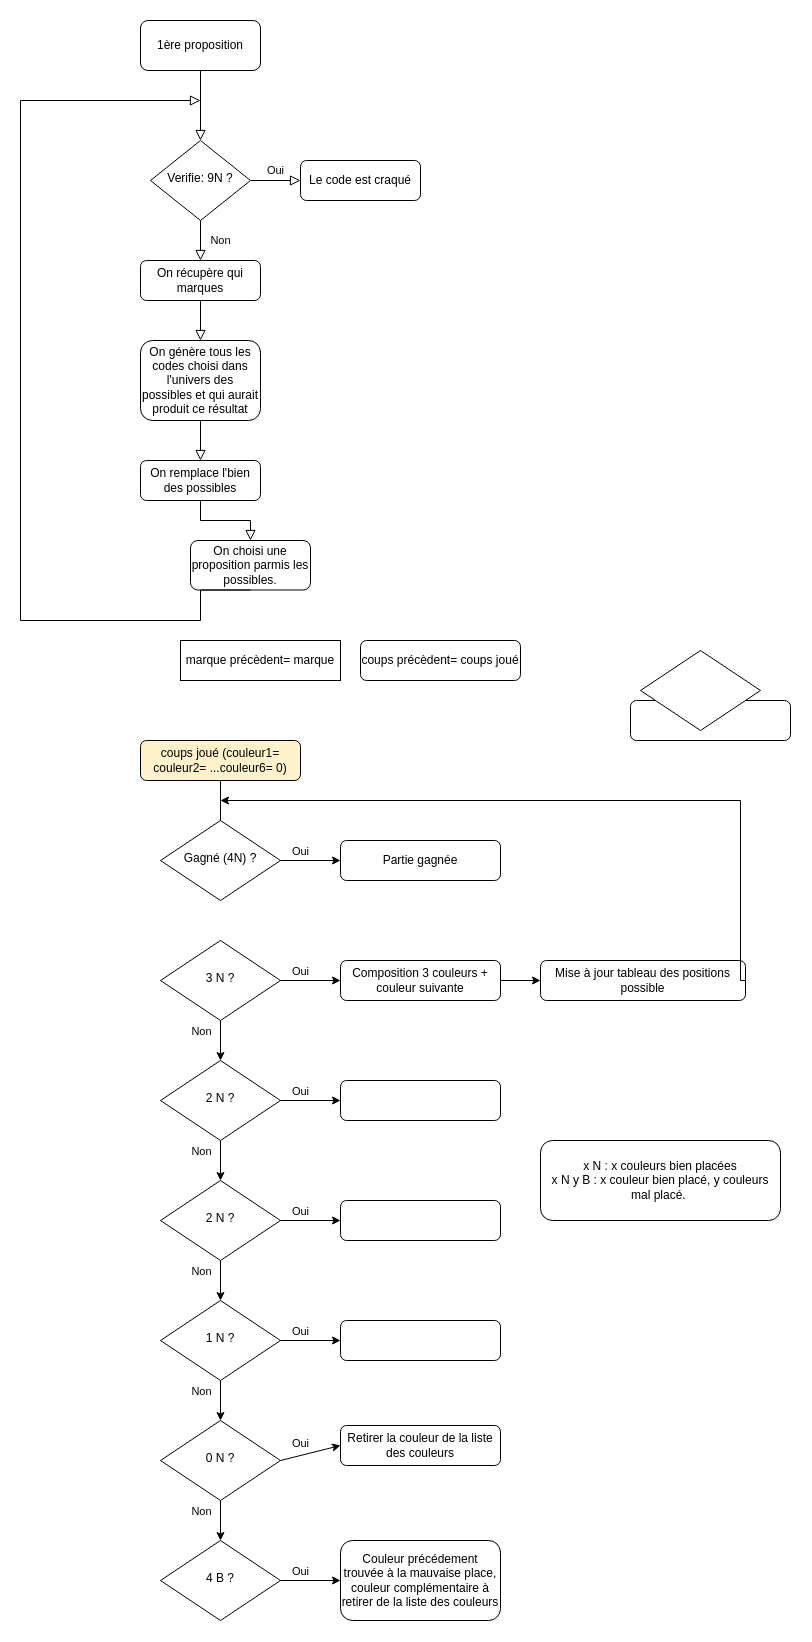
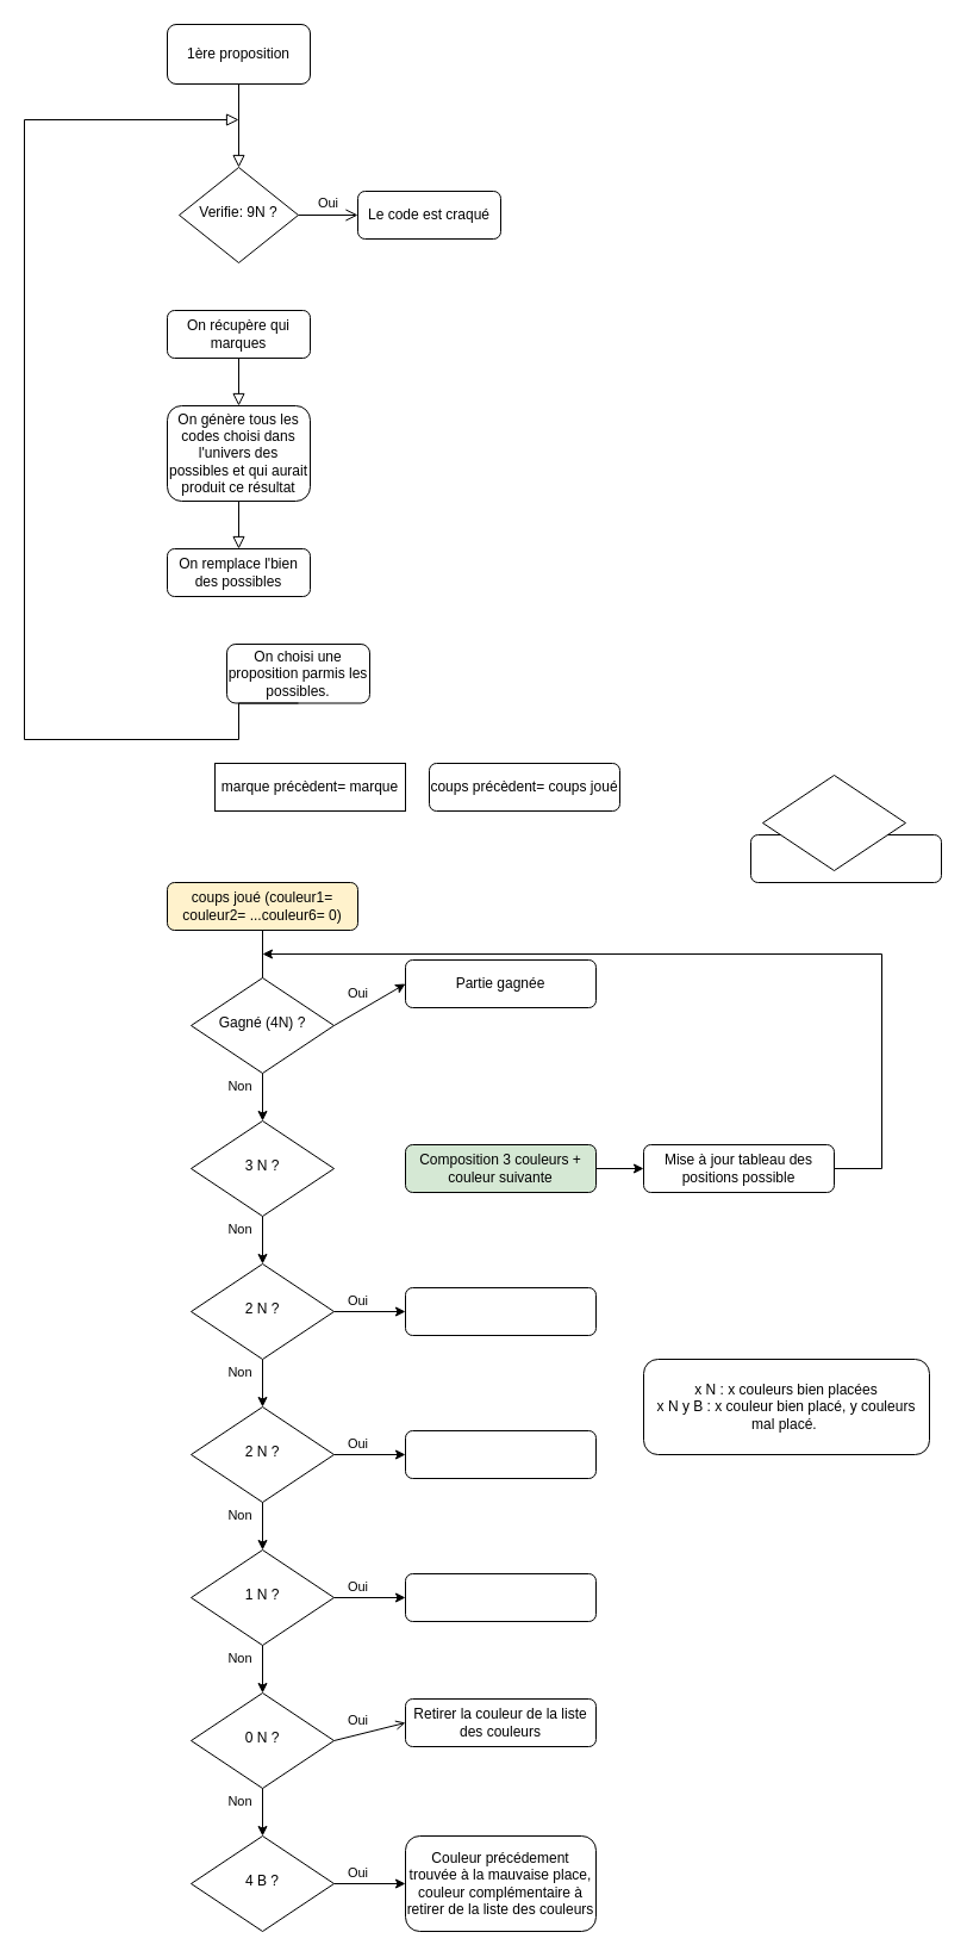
  <mxCell id="0" />
  <mxCell id="1" parent="0" />
  <mxCell id="2" value="" style="rounded=0;html=1;jettySize=auto;orthogonalLoop=1;fontSize=11;endArrow=block;endFill=0;endSize=8;strokeWidth=1;shadow=0;labelBackgroundColor=none;edgeStyle=orthogonalEdgeStyle;" parent="1" source="3" target="6" edge="1"><mxGeometry relative="1" as="geometry" /></mxCell>
  <mxCell id="3" value="1ère proposition" style="rounded=1;whiteSpace=wrap;html=1;fontSize=12;glass=0;strokeWidth=1;shadow=0;" parent="1" vertex="1"><mxGeometry x="140" y="20" width="120" height="50" as="geometry" /></mxCell>
- <mxCell id="4" value="Non" style="rounded=0;html=1;jettySize=auto;orthogonalLoop=1;fontSize=11;endArrow=block;endFill=0;endSize=8;strokeWidth=1;shadow=0;labelBackgroundColor=none;edgeStyle=orthogonalEdgeStyle;" parent="1" source="6" target="8" edge="1"><mxGeometry y="20" relative="1" as="geometry"><mxPoint as="offset" /></mxGeometry></mxCell>
- <mxCell id="5" value="Oui" style="edgeStyle=orthogonalEdgeStyle;rounded=0;html=1;jettySize=auto;orthogonalLoop=1;fontSize=11;endArrow=block;endFill=0;endSize=8;strokeWidth=1;shadow=0;labelBackgroundColor=none;" parent="1" source="6" target="7" edge="1"><mxGeometry y="10" relative="1" as="geometry"><mxPoint as="offset" /></mxGeometry></mxCell>
+ <mxCell id="5" value="Oui" style="edgeStyle=orthogonalEdgeStyle;rounded=0;html=1;jettySize=auto;orthogonalLoop=1;fontSize=11;endArrow=open;endFill=0;endSize=8;strokeWidth=1;shadow=0;labelBackgroundColor=none;" parent="1" source="6" target="7" edge="1"><mxGeometry y="10" relative="1" as="geometry"><mxPoint as="offset" /></mxGeometry></mxCell>
  <mxCell id="6" value="Verifie: 9N ?" style="rhombus;whiteSpace=wrap;html=1;shadow=0;fontFamily=Helvetica;fontSize=12;align=center;strokeWidth=1;spacing=6;spacingTop=-4;" parent="1" vertex="1"><mxGeometry x="150" y="140" width="100" height="80" as="geometry" /></mxCell>
  <mxCell id="7" value="Le code est craqué" style="rounded=1;whiteSpace=wrap;html=1;fontSize=12;glass=0;strokeWidth=1;shadow=0;" parent="1" vertex="1"><mxGeometry x="300" y="160" width="120" height="40" as="geometry" /></mxCell>
  <mxCell id="8" value="On récupère qui marques" style="rounded=1;whiteSpace=wrap;html=1;fontSize=12;glass=0;strokeWidth=1;shadow=0;" parent="1" vertex="1"><mxGeometry x="140" y="260" width="120" height="40" as="geometry" /></mxCell>
  <mxCell id="9" value="On génère tous les codes choisi dans l'univers des possibles et qui aurait produit ce résultat" style="rounded=1;whiteSpace=wrap;html=1;fontSize=12;glass=0;strokeWidth=1;shadow=0;" parent="1" vertex="1"><mxGeometry x="140" y="340" width="120" height="80" as="geometry" /></mxCell>
  <mxCell id="10" value="" style="rounded=0;html=1;jettySize=auto;orthogonalLoop=1;fontSize=11;endArrow=block;endFill=0;endSize=8;strokeWidth=1;shadow=0;labelBackgroundColor=none;edgeStyle=orthogonalEdgeStyle;exitX=0.5;exitY=1;exitDx=0;exitDy=0;entryX=0.5;entryY=0;entryDx=0;entryDy=0;" parent="1" source="8" target="9" edge="1"><mxGeometry relative="1" as="geometry"><mxPoint x="210" y="100" as="sourcePoint" /><mxPoint x="210" y="150" as="targetPoint" /></mxGeometry></mxCell>
  <mxCell id="11" value="On remplace l'bien des possibles" style="rounded=1;whiteSpace=wrap;html=1;fontSize=12;glass=0;strokeWidth=1;shadow=0;" parent="1" vertex="1"><mxGeometry x="140" y="460" width="120" height="40" as="geometry" /></mxCell>
  <mxCell id="12" value="" style="rounded=0;html=1;jettySize=auto;orthogonalLoop=1;fontSize=11;endArrow=block;endFill=0;endSize=8;strokeWidth=1;shadow=0;labelBackgroundColor=none;edgeStyle=orthogonalEdgeStyle;exitX=0.5;exitY=1;exitDx=0;exitDy=0;entryX=0.5;entryY=0;entryDx=0;entryDy=0;" parent="1" source="9" target="11" edge="1"><mxGeometry relative="1" as="geometry"><mxPoint x="210" y="300" as="sourcePoint" /><mxPoint x="210" y="340" as="targetPoint" /></mxGeometry></mxCell>
- <mxCell id="13" value="" style="rounded=0;html=1;jettySize=auto;orthogonalLoop=1;fontSize=11;endArrow=block;endFill=0;endSize=8;strokeWidth=1;shadow=0;labelBackgroundColor=none;edgeStyle=orthogonalEdgeStyle;exitX=0.5;exitY=1;exitDx=0;exitDy=0;entryX=0.5;entryY=0;entryDx=0;entryDy=0;" parent="1" source="11" target="14" edge="1"><mxGeometry relative="1" as="geometry"><mxPoint x="210" y="140.5" as="sourcePoint" /><mxPoint x="100" y="150.5" as="targetPoint" /></mxGeometry></mxCell>
  <mxCell id="14" value="On choisi une proposition parmis les possibles." style="rounded=1;whiteSpace=wrap;html=1;fontSize=12;glass=0;strokeWidth=1;shadow=0;" parent="1" vertex="1"><mxGeometry x="190" y="540" width="120" height="49.5" as="geometry" /></mxCell>
  <mxCell id="15" value="" style="rounded=0;html=1;jettySize=auto;orthogonalLoop=1;fontSize=11;endArrow=block;endFill=0;endSize=8;strokeWidth=1;shadow=0;labelBackgroundColor=none;edgeStyle=orthogonalEdgeStyle;exitX=0.5;exitY=1;exitDx=0;exitDy=0;" parent="1" source="14" edge="1"><mxGeometry relative="1" as="geometry"><mxPoint x="210" y="540" as="sourcePoint" /><mxPoint x="200" y="100" as="targetPoint" /><Array as="points"><mxPoint x="200" y="620" /><mxPoint x="20" y="620" /><mxPoint x="20" y="100" /></Array></mxGeometry></mxCell>
  <mxCell id="16" value="coups joué (couleur1= couleur2= ...couleur6= 0)" style="rounded=1;whiteSpace=wrap;html=1;fontSize=12;glass=0;strokeWidth=1;shadow=0;fillColor=#fff2cc;" parent="1" vertex="1"><mxGeometry x="140" y="740" width="160" height="40" as="geometry" /></mxCell>
  <mxCell id="17" value="Gagné (4N) ?" style="rhombus;whiteSpace=wrap;html=1;shadow=0;fontFamily=Helvetica;fontSize=12;align=center;strokeWidth=1;spacing=6;spacingTop=-4;" parent="1" vertex="1"><mxGeometry x="160" y="820" width="120" height="80" as="geometry" /></mxCell>
  <mxCell id="18" value="" style="rounded=1;whiteSpace=wrap;html=1;fontSize=12;glass=0;strokeWidth=1;shadow=0;" parent="1" vertex="1"><mxGeometry x="630" y="700" width="160" height="40" as="geometry" /></mxCell>
  <mxCell id="19" value="marque précèdent= marque" style="whiteSpace=wrap;html=1;fontSize=12;glass=0;strokeWidth=1;shadow=0;rounded=0;" parent="1" vertex="1"><mxGeometry x="180" y="640" width="160" height="40" as="geometry" /></mxCell>
- <mxCell id="20" value="Composition 3 couleurs + couleur suivante" style="rounded=1;whiteSpace=wrap;html=1;fontSize=12;glass=0;strokeWidth=1;shadow=0;" parent="1" vertex="1"><mxGeometry x="340" y="960" width="160" height="40" as="geometry" /></mxCell>
+ <mxCell id="20" value="Composition 3 couleurs + couleur suivante" style="rounded=1;whiteSpace=wrap;html=1;fontSize=12;glass=0;strokeWidth=1;shadow=0;fillColor=#d5e8d4;" parent="1" vertex="1"><mxGeometry x="340" y="960" width="160" height="40" as="geometry" /></mxCell>
  <mxCell id="21" value="x N : x couleurs bien placées&lt;br&gt;x N y B : x&amp;nbsp;couleur bien placé, y couleurs mal placé.&amp;nbsp;" style="rounded=1;whiteSpace=wrap;html=1;fontSize=12;glass=0;strokeWidth=1;shadow=0;" parent="1" vertex="1"><mxGeometry x="540" y="1140" width="240" height="80" as="geometry" /></mxCell>
- <mxCell id="22" value="Partie gagnée" style="rounded=1;whiteSpace=wrap;html=1;fontSize=12;glass=0;strokeWidth=1;shadow=0;" parent="1" vertex="1"><mxGeometry x="340" y="840" width="160" height="40" as="geometry" /></mxCell>
+ <mxCell id="22" value="Partie gagnée" style="rounded=1;whiteSpace=wrap;html=1;fontSize=12;glass=0;strokeWidth=1;shadow=0;" parent="1" vertex="1"><mxGeometry x="340" y="805" width="160" height="40" as="geometry" /></mxCell>
  <mxCell id="23" value="" style="rhombus;whiteSpace=wrap;html=1;shadow=0;fontFamily=Helvetica;fontSize=12;align=center;strokeWidth=1;spacing=6;spacingTop=-4;" parent="1" vertex="1"><mxGeometry x="640" y="650" width="120" height="80" as="geometry" /></mxCell>
  <mxCell id="24" value="3 N ?" style="rhombus;whiteSpace=wrap;html=1;shadow=0;fontFamily=Helvetica;fontSize=12;align=center;strokeWidth=1;spacing=6;spacingTop=-4;" parent="1" vertex="1"><mxGeometry x="160" y="940" width="120" height="80" as="geometry" /></mxCell>
  <mxCell id="25" value="" style="endArrow=classic;html=1;rounded=0;exitX=1;exitY=0.5;exitDx=0;exitDy=0;entryX=0;entryY=0.5;entryDx=0;entryDy=0;" parent="1" source="17" target="22" edge="1"><mxGeometry relative="1" as="geometry"><mxPoint x="340" y="720" as="sourcePoint" /><mxPoint x="440" y="720" as="targetPoint" /><Array as="points" /></mxGeometry></mxCell>
  <mxCell id="26" value="Oui" style="edgeLabel;resizable=0;html=1;align=center;verticalAlign=middle;" parent="25" connectable="0" vertex="1"><mxGeometry relative="1" as="geometry"><mxPoint x="-11" y="-10" as="offset" /></mxGeometry></mxCell>
- <mxCell id="27" value="" style="endArrow=classic;html=1;rounded=0;exitX=1;exitY=0.5;exitDx=0;exitDy=0;entryX=0;entryY=0.5;entryDx=0;entryDy=0;" parent="1" source="24" target="20" edge="1"><mxGeometry relative="1" as="geometry"><mxPoint x="550" y="550" as="sourcePoint" /><mxPoint x="610" y="550" as="targetPoint" /><Array as="points" /></mxGeometry></mxCell>
- <mxCell id="28" value="Oui" style="edgeLabel;resizable=0;html=1;align=center;verticalAlign=middle;" parent="27" connectable="0" vertex="1"><mxGeometry relative="1" as="geometry"><mxPoint x="-11" y="-10" as="offset" /></mxGeometry></mxCell>
  <mxCell id="29" value="" style="endArrow=classic;html=1;rounded=0;entryX=0.5;entryY=0;entryDx=0;entryDy=0;exitX=0.5;exitY=1;exitDx=0;exitDy=0;" parent="1" source="41" target="45" edge="1"><mxGeometry relative="1" as="geometry"><mxPoint x="529" y="610" as="sourcePoint" /><mxPoint x="529" y="650" as="targetPoint" /><Array as="points" /></mxGeometry></mxCell>
  <mxCell id="30" value="Non" style="edgeLabel;resizable=0;html=1;align=center;verticalAlign=middle;" parent="29" connectable="0" vertex="1"><mxGeometry relative="1" as="geometry"><mxPoint x="-20" y="-10" as="offset" /></mxGeometry></mxCell>
  <mxCell id="31" value="" style="endArrow=classic;html=1;rounded=0;entryX=0.5;entryY=0;entryDx=0;entryDy=0;exitX=0.5;exitY=1;exitDx=0;exitDy=0;" parent="1" source="24" target="41" edge="1"><mxGeometry relative="1" as="geometry"><mxPoint x="539" as="sourcePoint" y="620" /><mxPoint x="539" y="660" as="targetPoint" /><Array as="points" /></mxGeometry></mxCell>
  <mxCell id="32" value="Non" style="edgeLabel;resizable=0;html=1;align=center;verticalAlign=middle;" parent="31" connectable="0" vertex="1"><mxGeometry relative="1" as="geometry"><mxPoint x="-20" y="-10" as="offset" /></mxGeometry></mxCell>
  <mxCell id="33" value="Non" style="edgeLabel;resizable=0;html=1;align=center;verticalAlign=middle;" parent="31" connectable="0" vertex="1"><mxGeometry relative="1" as="geometry"><mxPoint x="-20" y="110" as="offset" /></mxGeometry></mxCell>
  <mxCell id="34" value="Non" style="edgeLabel;resizable=0;html=1;align=center;verticalAlign=middle;" parent="31" connectable="0" vertex="1"><mxGeometry relative="1" as="geometry"><mxPoint x="-20" y="230" as="offset" /></mxGeometry></mxCell>
  <mxCell id="35" value="Non" style="edgeLabel;resizable=0;html=1;align=center;verticalAlign=middle;" parent="31" connectable="0" vertex="1"><mxGeometry relative="1" as="geometry"><mxPoint x="-20" y="350" as="offset" /></mxGeometry></mxCell>
  <mxCell id="36" value="Non" style="edgeLabel;resizable=0;html=1;align=center;verticalAlign=middle;" connectable="0" vertex="1" parent="31"><mxGeometry relative="1" as="geometry"><mxPoint x="-20" y="470" as="offset" /></mxGeometry></mxCell>
+ <mxCell id="37" value="" style="endArrow=classic;html=1;rounded=0;exitX=0.5;exitY=1;exitDx=0;exitDy=0;entryX=0.5;entryY=0;entryDx=0;entryDy=0;" parent="1" source="17" target="24" edge="1"><mxGeometry relative="1" as="geometry"><mxPoint x="549" y="630" as="sourcePoint" /><mxPoint x="220" y="930" as="targetPoint" /><Array as="points" /></mxGeometry></mxCell>
+ <mxCell id="38" value="Non" style="edgeLabel;resizable=0;html=1;align=center;verticalAlign=middle;" parent="37" connectable="0" vertex="1"><mxGeometry relative="1" as="geometry"><mxPoint x="-20" y="-10" as="offset" /></mxGeometry></mxCell>
  <mxCell id="39" value="" style="endArrow=none;html=1;rounded=0;exitX=0.5;exitY=1;exitDx=0;exitDy=0;entryX=0.5;entryY=0;entryDx=0;entryDy=0;" parent="1" source="16" target="17" edge="1"><mxGeometry width="50" height="50" relative="1" as="geometry"><mxPoint x="370" y="700" as="sourcePoint" /><mxPoint x="420" y="650" as="targetPoint" /></mxGeometry></mxCell>
  <mxCell id="40" value="" style="rounded=1;whiteSpace=wrap;html=1;fontSize=12;glass=0;strokeWidth=1;shadow=0;" parent="1" vertex="1"><mxGeometry x="340" y="1080" width="160" height="40" as="geometry" /></mxCell>
  <mxCell id="41" value="2 N ?" style="rhombus;whiteSpace=wrap;html=1;shadow=0;fontFamily=Helvetica;fontSize=12;align=center;strokeWidth=1;spacing=6;spacingTop=-4;" parent="1" vertex="1"><mxGeometry x="160" y="1060" width="120" height="80" as="geometry" /></mxCell>
  <mxCell id="42" value="" style="endArrow=classic;html=1;rounded=0;exitX=1;exitY=0.5;exitDx=0;exitDy=0;entryX=0;entryY=0.5;entryDx=0;entryDy=0;" parent="1" source="41" target="40" edge="1"><mxGeometry relative="1" as="geometry"><mxPoint x="550" y="670" as="sourcePoint" /><mxPoint x="610" y="670" as="targetPoint" /><Array as="points" /></mxGeometry></mxCell>
  <mxCell id="43" value="Oui" style="edgeLabel;resizable=0;html=1;align=center;verticalAlign=middle;" parent="42" connectable="0" vertex="1"><mxGeometry relative="1" as="geometry"><mxPoint x="-11" y="-10" as="offset" /></mxGeometry></mxCell>
  <mxCell id="44" value="" style="rounded=1;whiteSpace=wrap;html=1;fontSize=12;glass=0;strokeWidth=1;shadow=0;" parent="1" vertex="1"><mxGeometry x="340" y="1200" width="160" height="40" as="geometry" /></mxCell>
  <mxCell id="45" value="2 N ?" style="rhombus;whiteSpace=wrap;html=1;shadow=0;fontFamily=Helvetica;fontSize=12;align=center;strokeWidth=1;spacing=6;spacingTop=-4;" parent="1" vertex="1"><mxGeometry x="160" y="1180" width="120" height="80" as="geometry" /></mxCell>
  <mxCell id="46" value="" style="endArrow=classic;html=1;rounded=0;exitX=1;exitY=0.5;exitDx=0;exitDy=0;entryX=0;entryY=0.5;entryDx=0;entryDy=0;" parent="1" source="45" target="44" edge="1"><mxGeometry relative="1" as="geometry"><mxPoint x="550" y="790" as="sourcePoint" /><mxPoint x="610" y="790" as="targetPoint" /><Array as="points" /></mxGeometry></mxCell>
  <mxCell id="47" value="Oui" style="edgeLabel;resizable=0;html=1;align=center;verticalAlign=middle;" parent="46" connectable="0" vertex="1"><mxGeometry relative="1" as="geometry"><mxPoint x="-11" y="-10" as="offset" /></mxGeometry></mxCell>
  <mxCell id="48" value="" style="endArrow=classic;html=1;rounded=0;entryX=0.5;entryY=0;entryDx=0;entryDy=0;exitX=0.5;exitY=1;exitDx=0;exitDy=0;" parent="1" target="51" edge="1"><mxGeometry relative="1" as="geometry"><mxPoint x="220" y="1260" as="sourcePoint" /><mxPoint x="529" y="770" as="targetPoint" /><Array as="points" /></mxGeometry></mxCell>
  <mxCell id="49" value="Non" style="edgeLabel;resizable=0;html=1;align=center;verticalAlign=middle;" parent="48" connectable="0" vertex="1"><mxGeometry relative="1" as="geometry"><mxPoint x="-20" y="-10" as="offset" /></mxGeometry></mxCell>
  <mxCell id="50" value="" style="rounded=1;whiteSpace=wrap;html=1;fontSize=12;glass=0;strokeWidth=1;shadow=0;" parent="1" vertex="1"><mxGeometry x="340" y="1320" width="160" height="40" as="geometry" /></mxCell>
  <mxCell id="51" value="1 N ?" style="rhombus;whiteSpace=wrap;html=1;shadow=0;fontFamily=Helvetica;fontSize=12;align=center;strokeWidth=1;spacing=6;spacingTop=-4;" parent="1" vertex="1"><mxGeometry x="160" y="1300" width="120" height="80" as="geometry" /></mxCell>
  <mxCell id="52" value="" style="endArrow=classic;html=1;rounded=0;exitX=1;exitY=0.5;exitDx=0;exitDy=0;entryX=0;entryY=0.5;entryDx=0;entryDy=0;" parent="1" source="51" target="50" edge="1"><mxGeometry relative="1" as="geometry"><mxPoint x="550" y="910" as="sourcePoint" /><mxPoint x="610" y="910" as="targetPoint" /><Array as="points" /></mxGeometry></mxCell>
  <mxCell id="53" value="Oui" style="edgeLabel;resizable=0;html=1;align=center;verticalAlign=middle;" parent="52" connectable="0" vertex="1"><mxGeometry relative="1" as="geometry"><mxPoint x="-11" y="-10" as="offset" /></mxGeometry></mxCell>
  <mxCell id="54" value="" style="endArrow=classic;html=1;rounded=0;entryX=0.5;entryY=0;entryDx=0;entryDy=0;exitX=0.5;exitY=1;exitDx=0;exitDy=0;" parent="1" target="57" edge="1"><mxGeometry relative="1" as="geometry"><mxPoint x="220" y="1380" as="sourcePoint" /><mxPoint x="529" y="890" as="targetPoint" /><Array as="points" /></mxGeometry></mxCell>
  <mxCell id="55" value="Non" style="edgeLabel;resizable=0;html=1;align=center;verticalAlign=middle;" parent="54" connectable="0" vertex="1"><mxGeometry relative="1" as="geometry"><mxPoint x="-20" y="-10" as="offset" /></mxGeometry></mxCell>
  <mxCell id="56" value="Retirer la couleur de la liste des couleurs" style="rounded=1;whiteSpace=wrap;html=1;fontSize=12;glass=0;strokeWidth=1;shadow=0;" parent="1" vertex="1"><mxGeometry x="340" y="1425" width="160" height="40" as="geometry" /></mxCell>
  <mxCell id="57" value="0 N ?" style="rhombus;whiteSpace=wrap;html=1;shadow=0;fontFamily=Helvetica;fontSize=12;align=center;strokeWidth=1;spacing=6;spacingTop=-4;" parent="1" vertex="1"><mxGeometry x="160" y="1420" width="120" height="80" as="geometry" /></mxCell>
- <mxCell id="58" value="" style="endArrow=classic;html=1;rounded=0;exitX=1;exitY=0.5;exitDx=0;exitDy=0;entryX=0;entryY=0.5;entryDx=0;entryDy=0;" parent="1" source="57" target="56" edge="1"><mxGeometry relative="1" as="geometry"><mxPoint x="550" y="1030" as="sourcePoint" /><mxPoint x="610" y="1030" as="targetPoint" /><Array as="points" /></mxGeometry></mxCell>
+ <mxCell id="58" value="" style="endArrow=open;html=1;rounded=0;exitX=1;exitY=0.5;exitDx=0;exitDy=0;entryX=0;entryY=0.5;entryDx=0;entryDy=0;" parent="1" source="57" target="56" edge="1"><mxGeometry relative="1" as="geometry"><mxPoint x="550" y="1030" as="sourcePoint" /><mxPoint x="610" y="1030" as="targetPoint" /><Array as="points" /></mxGeometry></mxCell>
  <mxCell id="59" value="Oui" style="edgeLabel;resizable=0;html=1;align=center;verticalAlign=middle;" parent="58" connectable="0" vertex="1"><mxGeometry relative="1" as="geometry"><mxPoint x="-11" y="-10" as="offset" /></mxGeometry></mxCell>
  <mxCell id="60" value="coups précèdent= coups joué" style="rounded=1;whiteSpace=wrap;html=1;fontSize=12;glass=0;strokeWidth=1;shadow=0;" parent="1" vertex="1"><mxGeometry x="360" y="640" width="160" height="40" as="geometry" /></mxCell>
- <mxCell id="61" value="Mise à jour tableau des positions possible" style="rounded=1;whiteSpace=wrap;html=1;fontSize=12;glass=0;strokeWidth=1;shadow=0;" vertex="1" parent="1"><mxGeometry x="540" y="960" width="205" height="40" as="geometry" /></mxCell>
+ <mxCell id="61" value="Mise à jour tableau des positions possible" style="rounded=1;whiteSpace=wrap;html=1;fontSize=12;glass=0;strokeWidth=1;shadow=0;" vertex="1" parent="1"><mxGeometry x="540" y="960" width="160" height="40" as="geometry" /></mxCell>
  <mxCell id="62" value="" style="endArrow=classic;html=1;rounded=0;exitX=1;exitY=0.5;exitDx=0;exitDy=0;entryX=0;entryY=0.5;entryDx=0;entryDy=0;" edge="1" parent="1" source="20" target="61"><mxGeometry width="50" height="50" relative="1" as="geometry"><mxPoint x="230" y="790" as="sourcePoint" /><mxPoint x="230" y="830" as="targetPoint" /></mxGeometry></mxCell>
  <mxCell id="63" value="" style="endArrow=classic;html=1;rounded=0;exitX=1;exitY=0.5;exitDx=0;exitDy=0;" edge="1" parent="1" source="61"><mxGeometry width="50" height="50" relative="1" as="geometry"><mxPoint x="230" y="790" as="sourcePoint" /><mxPoint x="220" y="800" as="targetPoint" /><Array as="points"><mxPoint x="740" y="980" /><mxPoint x="740" y="800" /></Array></mxGeometry></mxCell>
  <mxCell id="64" value="" style="endArrow=classic;html=1;rounded=0;entryX=0.5;entryY=0;entryDx=0;entryDy=0;exitX=0.5;exitY=1;exitDx=0;exitDy=0;" edge="1" target="67" parent="1"><mxGeometry relative="1" as="geometry"><mxPoint x="220" y="1500" as="sourcePoint" /><mxPoint x="529" y="1010" as="targetPoint" /><Array as="points" /></mxGeometry></mxCell>
  <mxCell id="65" value="Non" style="edgeLabel;resizable=0;html=1;align=center;verticalAlign=middle;" connectable="0" vertex="1" parent="64"><mxGeometry relative="1" as="geometry"><mxPoint x="-20" y="-10" as="offset" /></mxGeometry></mxCell>
  <mxCell id="66" value="Couleur précédement trouvée à la mauvaise place, couleur complémentaire à retirer de la liste des couleurs" style="rounded=1;whiteSpace=wrap;html=1;fontSize=12;glass=0;strokeWidth=1;shadow=0;" vertex="1" parent="1"><mxGeometry x="340" y="1540" width="160" height="80" as="geometry" /></mxCell>
  <mxCell id="67" value="4 B ?" style="rhombus;whiteSpace=wrap;html=1;shadow=0;fontFamily=Helvetica;fontSize=12;align=center;strokeWidth=1;spacing=6;spacingTop=-4;" vertex="1" parent="1"><mxGeometry x="160" y="1540" width="120" height="80" as="geometry" /></mxCell>
  <mxCell id="68" value="" style="endArrow=classic;html=1;rounded=0;exitX=1;exitY=0.5;exitDx=0;exitDy=0;entryX=0;entryY=0.5;entryDx=0;entryDy=0;" edge="1" source="67" target="66" parent="1"><mxGeometry relative="1" as="geometry"><mxPoint x="550" y="1150" as="sourcePoint" /><mxPoint x="610" y="1150" as="targetPoint" /><Array as="points" /></mxGeometry></mxCell>
  <mxCell id="69" value="Oui" style="edgeLabel;resizable=0;html=1;align=center;verticalAlign=middle;" connectable="0" vertex="1" parent="68"><mxGeometry relative="1" as="geometry"><mxPoint x="-11" y="-10" as="offset" /></mxGeometry></mxCell>
